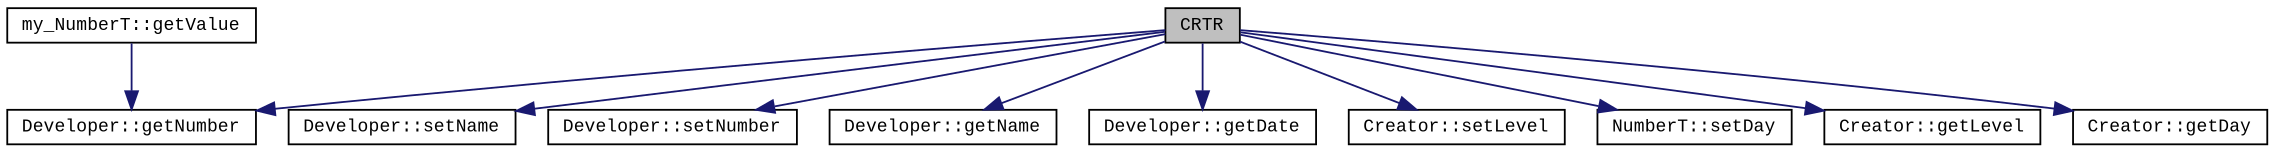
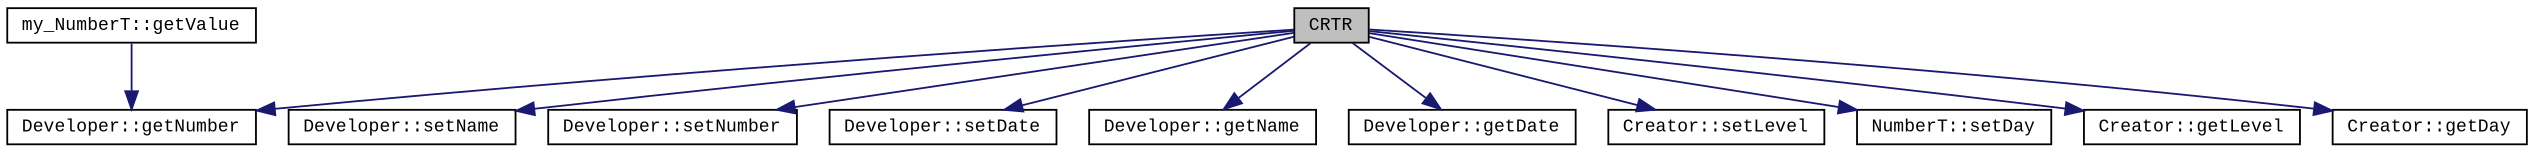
  digraph {
    fontname="Liberation Mono"
    rankdir=TB
    node [color=black fillcolor=white fontname="Liberation Mono" fontsize=10 shape=record style=filled]
    edge [color=midnightblue fontname="Liberation Mono" fontsize=10 labelfontname=Helvetica labelfontsize=10 style=solid]
    n1 [fillcolor=grey75 fontcolor=black height=0.2 label=CRTR width=0.4]
    n2 [height=0.2 label="Developer::setName" width=0.4]
    n3 [height=0.2 label="Developer::setNumber" width=0.4]
+   n4 [height=0.2 label="Developer::setDate" width=0.4]
    n5 [height=0.2 label="Developer::getName" width=0.4]
    n6 [height=0.2 label="Developer::getNumber" width=0.4]
    n7 [height=0.2 label="Developer::getDate" width=0.4]
    n8 [height=0.2 label="Creator::setLevel" width=0.4]
    n9 [height=0.2 label="NumberT::setDay" width=0.4]
    n10 [height=0.2 label="Creator::getLevel" width=0.4]
    n11 [height=0.2 label="Creator::getDay" width=0.4]
    n12 [height=0.2 label="my_NumberT::getValue" width=0.4]
    n1 -> n2
    n1 -> n3
+   n1 -> n4
    n1 -> n5
    n1 -> n6
    n1 -> n7
    n1 -> n8
    n1 -> n9
    n1 -> n10
    n1 -> n11
    n12 -> n6
  }
